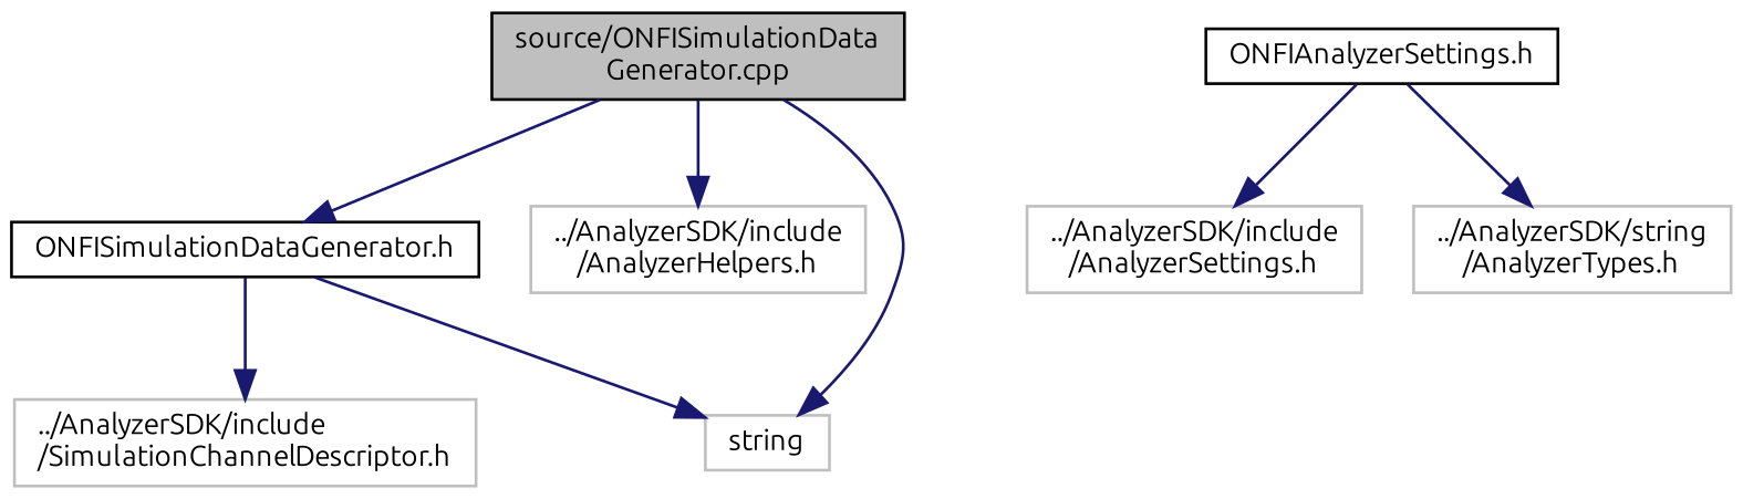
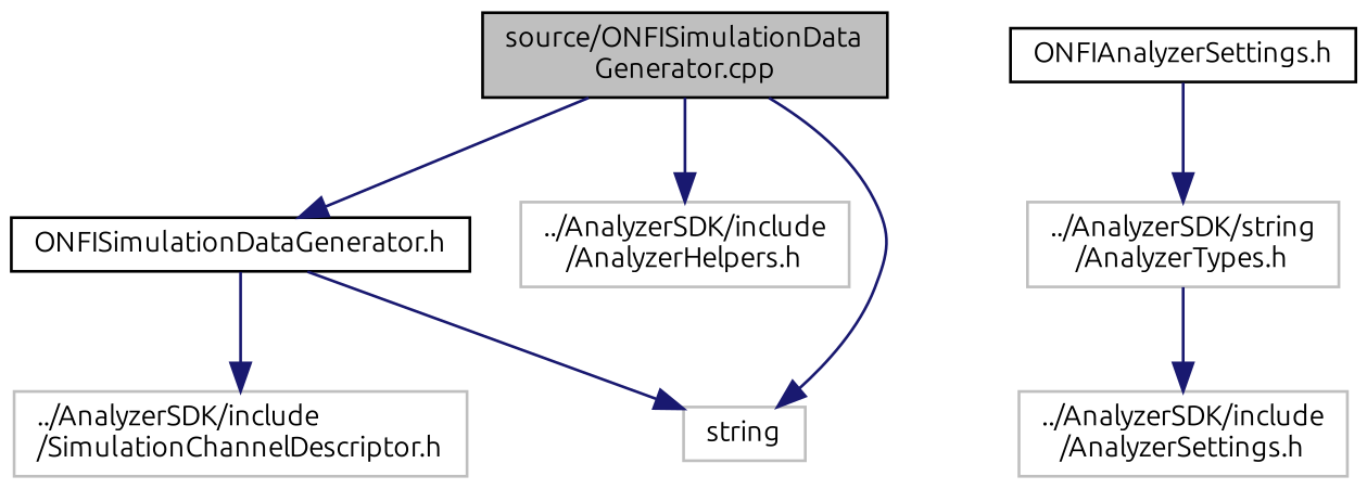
  digraph {
    fontname=Ubuntu
    node [color=grey75 fillcolor=white fontname=Ubuntu fontsize=10 shape=record style=filled]
    edge [color=midnightblue fontname=Ubuntu fontsize=10 labelfontname=Helvetica labelfontsize=10 style=solid]
    n1 [color=black fillcolor=grey75 fontcolor=black height=0.2 label="source/ONFISimulationData\lGenerator.cpp" width=0.4]
    n2 [color=black height=0.2 label="ONFISimulationDataGenerator.h" width=0.4]
    n3 [height=0.2 label="../AnalyzerSDK/include\l/AnalyzerHelpers.h" width=0.4]
    n4 [height=0.2 label=string width=0.4]
    n5 [height=0.2 label="../AnalyzerSDK/include\l/SimulationChannelDescriptor.h" width=0.4]
    n6 [color=black height=0.2 label="ONFIAnalyzerSettings.h" width=0.4]
    n7 [height=0.2 label="../AnalyzerSDK/include\l/AnalyzerSettings.h" width=0.4]
    n8 [height=0.2 label="../AnalyzerSDK/string\l/AnalyzerTypes.h" width=0.4]
    n1 -> n2
    n1 -> n3
    n1 -> n4
    n2 -> n4
    n2 -> n5
-   n6 -> n7
+   n8 -> n7
    n6 -> n8
  }
